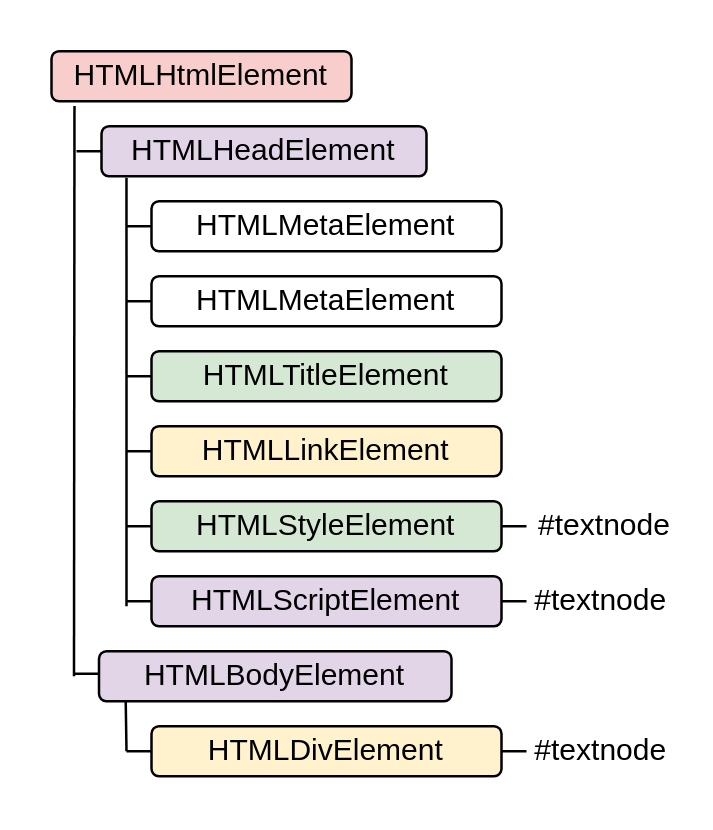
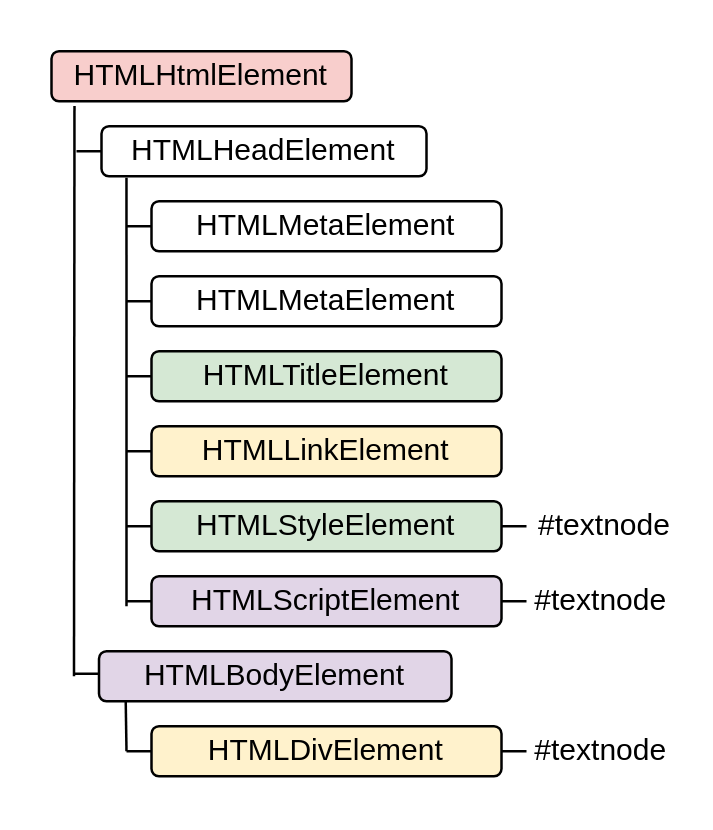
  <mxCell id="0" />
  <mxCell id="1" parent="0" />
  <mxCell id="2" value="HTMLHtmlElement" style="rounded=1;whiteSpace=wrap;html=1;fillColor=#f8cecc;" parent="1" vertex="1"><mxGeometry x="20" y="20" width="120" height="20" as="geometry" /></mxCell>
  <mxCell id="3" value="HTMLBodyElement" style="rounded=1;whiteSpace=wrap;html=1;fillColor=#e1d5e7;" parent="1" vertex="1"><mxGeometry x="39" y="260" width="141" height="20" as="geometry" /></mxCell>
  <mxCell id="4" value="HTMLMetaElement" style="rounded=1;whiteSpace=wrap;html=1;" parent="1" vertex="1"><mxGeometry x="60" y="80" width="140" height="20" as="geometry" /></mxCell>
  <mxCell id="5" value="HTMLMetaElement" style="rounded=1;whiteSpace=wrap;html=1;" parent="1" vertex="1"><mxGeometry x="60" y="110" width="140" height="20" as="geometry" /></mxCell>
  <mxCell id="6" value="HTMLTitleElement" style="rounded=1;whiteSpace=wrap;html=1;fillColor=#d5e8d4;" parent="1" vertex="1"><mxGeometry x="60" y="140" width="140" height="20" as="geometry" /></mxCell>
  <mxCell id="7" value="HTMLLinkElement" style="rounded=1;whiteSpace=wrap;html=1;fillColor=#fff2cc;" parent="1" vertex="1"><mxGeometry x="60" y="170" width="140" height="20" as="geometry" /></mxCell>
  <mxCell id="8" value="HTMLStyleElement" style="rounded=1;whiteSpace=wrap;html=1;fillColor=#d5e8d4;" parent="1" vertex="1"><mxGeometry x="60" y="200" width="140" height="20" as="geometry" /></mxCell>
  <mxCell id="9" value="HTMLScriptElement" style="rounded=1;whiteSpace=wrap;html=1;fillColor=#e1d5e7;" parent="1" vertex="1"><mxGeometry x="60" y="230" width="140" height="20" as="geometry" /></mxCell>
- <mxCell id="10" value="HTMLHeadElement" style="rounded=1;whiteSpace=wrap;html=1;fillColor=#e1d5e7;" parent="1" vertex="1"><mxGeometry x="40" y="50" width="130" height="20" as="geometry" /></mxCell>
+ <mxCell id="10" value="HTMLHeadElement" style="rounded=1;whiteSpace=wrap;html=1;" parent="1" vertex="1"><mxGeometry x="40" y="50" width="130" height="20" as="geometry" /></mxCell>
  <mxCell id="11" value="HTMLDivElement" style="rounded=1;whiteSpace=wrap;html=1;fillColor=#fff2cc;" parent="1" vertex="1"><mxGeometry x="60" y="290" width="140" height="20" as="geometry" /></mxCell>
  <mxCell id="12" value="" style="endArrow=none;html=1;entryX=0.091;entryY=1.094;entryDx=0;entryDy=0;entryPerimeter=0;" parent="1" edge="1"><mxGeometry width="50" height="50" relative="1" as="geometry"><mxPoint x="29" y="270" as="sourcePoint" /><mxPoint x="29.19" y="41.88" as="targetPoint" /></mxGeometry></mxCell>
  <mxCell id="13" value="" style="endArrow=none;html=1;" parent="1" edge="1"><mxGeometry width="50" height="50" relative="1" as="geometry"><mxPoint x="29" y="269" as="sourcePoint" /><mxPoint x="39" y="269" as="targetPoint" /></mxGeometry></mxCell>
  <mxCell id="14" value="" style="endArrow=none;html=1;entryX=0;entryY=0.5;entryDx=0;entryDy=0;" parent="1" target="10" edge="1"><mxGeometry width="50" height="50" relative="1" as="geometry"><mxPoint x="30" y="60" as="sourcePoint" /><mxPoint x="110" y="230" as="targetPoint" /></mxGeometry></mxCell>
  <mxCell id="15" value="" style="endArrow=none;html=1;entryX=0.111;entryY=0.928;entryDx=0;entryDy=0;entryPerimeter=0;" parent="1" edge="1"><mxGeometry width="50" height="50" relative="1" as="geometry"><mxPoint x="50" y="242" as="sourcePoint" /><mxPoint x="49.99" y="70.56" as="targetPoint" /></mxGeometry></mxCell>
  <mxCell id="16" value="" style="endArrow=none;html=1;entryX=0.141;entryY=1.006;entryDx=0;entryDy=0;entryPerimeter=0;" parent="1" edge="1"><mxGeometry width="50" height="50" relative="1" as="geometry"><mxPoint x="50" y="300" as="sourcePoint" /><mxPoint x="49.69" y="280.12" as="targetPoint" /></mxGeometry></mxCell>
  <mxCell id="17" value="" style="endArrow=none;html=1;entryX=0;entryY=0.5;entryDx=0;entryDy=0;" parent="1" target="11" edge="1"><mxGeometry width="50" height="50" relative="1" as="geometry"><mxPoint x="50" y="300" as="sourcePoint" /><mxPoint x="110" y="230" as="targetPoint" /></mxGeometry></mxCell>
  <mxCell id="18" value="" style="endArrow=none;html=1;" parent="1" edge="1"><mxGeometry width="50" height="50" relative="1" as="geometry"><mxPoint x="50" y="240" as="sourcePoint" /><mxPoint x="60" y="240" as="targetPoint" /></mxGeometry></mxCell>
  <mxCell id="19" value="" style="endArrow=none;html=1;" parent="1" edge="1"><mxGeometry width="50" height="50" relative="1" as="geometry"><mxPoint x="50" y="210" as="sourcePoint" /><mxPoint x="60" y="210" as="targetPoint" /></mxGeometry></mxCell>
  <mxCell id="20" value="" style="endArrow=none;html=1;entryX=0;entryY=0.5;entryDx=0;entryDy=0;" parent="1" target="7" edge="1"><mxGeometry width="50" height="50" relative="1" as="geometry"><mxPoint x="50" y="180" as="sourcePoint" /><mxPoint x="140" y="200" as="targetPoint" /></mxGeometry></mxCell>
  <mxCell id="21" value="" style="endArrow=none;html=1;exitX=0;exitY=0.5;exitDx=0;exitDy=0;" parent="1" source="6" edge="1"><mxGeometry width="50" height="50" relative="1" as="geometry"><mxPoint x="90" y="250" as="sourcePoint" /><mxPoint x="50" y="150" as="targetPoint" /></mxGeometry></mxCell>
  <mxCell id="22" value="" style="endArrow=none;html=1;exitX=0;exitY=0.5;exitDx=0;exitDy=0;" parent="1" source="5" edge="1"><mxGeometry width="50" height="50" relative="1" as="geometry"><mxPoint x="90" y="250" as="sourcePoint" /><mxPoint x="50" y="120" as="targetPoint" /></mxGeometry></mxCell>
  <mxCell id="23" value="" style="endArrow=none;html=1;exitX=0;exitY=0.5;exitDx=0;exitDy=0;" parent="1" source="4" edge="1"><mxGeometry width="50" height="50" relative="1" as="geometry"><mxPoint x="90" y="250" as="sourcePoint" /><mxPoint x="50" y="90" as="targetPoint" /></mxGeometry></mxCell>
  <mxCell id="24" value="#textnode" style="text;html=1;strokeColor=none;fillColor=none;align=center;verticalAlign=middle;whiteSpace=wrap;rounded=0;" parent="1" vertex="1"><mxGeometry x="220" y="230" width="40" height="20" as="geometry" /></mxCell>
  <mxCell id="25" value="#textnode" style="text;html=1;strokeColor=none;fillColor=none;align=center;verticalAlign=middle;whiteSpace=wrap;rounded=0;" parent="1" vertex="1"><mxGeometry x="220" y="290" width="40" height="20" as="geometry" /></mxCell>
  <mxCell id="26" value="#textnode" style="text;html=1;strokeColor=none;fillColor=none;align=center;verticalAlign=middle;whiteSpace=wrap;rounded=0;" parent="1" vertex="1"><mxGeometry x="220" y="200" width="43" height="20" as="geometry" /></mxCell>
  <mxCell id="27" value="" style="endArrow=none;html=1;entryX=1;entryY=0.5;entryDx=0;entryDy=0;" parent="1" edge="1"><mxGeometry width="50" height="50" relative="1" as="geometry"><mxPoint x="210" y="210" as="sourcePoint" /><mxPoint x="200" y="210" as="targetPoint" /></mxGeometry></mxCell>
  <mxCell id="28" value="" style="endArrow=none;html=1;exitX=1;exitY=0.5;exitDx=0;exitDy=0;" parent="1" edge="1"><mxGeometry width="50" height="50" relative="1" as="geometry"><mxPoint x="200" y="240" as="sourcePoint" /><mxPoint x="210" y="240" as="targetPoint" /></mxGeometry></mxCell>
  <mxCell id="29" value="" style="endArrow=none;html=1;exitX=1;exitY=0.5;exitDx=0;exitDy=0;" parent="1" edge="1"><mxGeometry width="50" height="50" relative="1" as="geometry"><mxPoint x="200" y="300" as="sourcePoint" /><mxPoint x="210" y="300" as="targetPoint" /></mxGeometry></mxCell>
